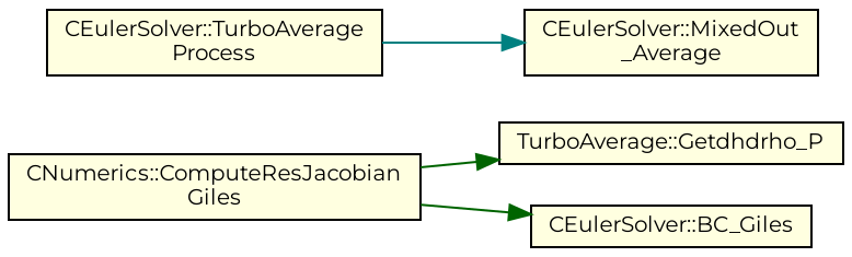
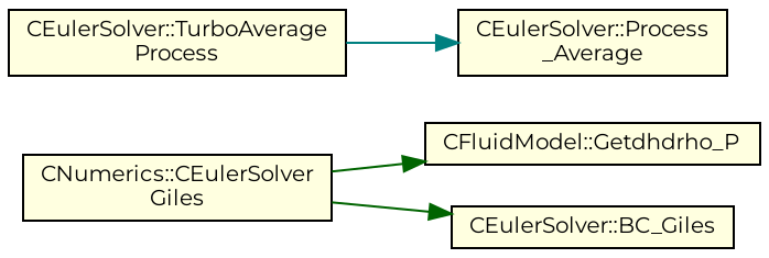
  digraph {
    fontname=Montserrat
    rankdir=RL
    node [color=black fillcolor=lightyellow fontname=Montserrat fontsize=10 shape=record style=filled]
    edge [color=darkgreen dir=back fontname=Montserrat fontsize=10 labelfontname=Helvetica labelfontsize=10 style=solid]
-   n1 [fontcolor=black height=0.2 label="TurboAverage::Getdhdrho_P" width=0.4]
-   n2 [height=0.2 label="CNumerics::ComputeResJacobian\lGiles" width=0.4]
-   n3 [height=0.2 label="CEulerSolver::MixedOut\l_Average" width=0.4]
+   n1 [fontcolor=black height=0.2 label="CFluidModel::Getdhdrho_P" width=0.4]
+   n2 [height=0.2 label="CNumerics::CEulerSolver\lGiles" width=0.4]
+   n3 [height=0.2 label="CEulerSolver::Process\l_Average" width=0.4]
    n4 [height=0.2 label="CEulerSolver::TurboAverage\lProcess" width=0.4]
    n5 [height=0.2 label="CEulerSolver::BC_Giles" width=0.4]
    n1 -> n2
    n3 -> n4 [color=teal]
    n5 -> n2
  }
